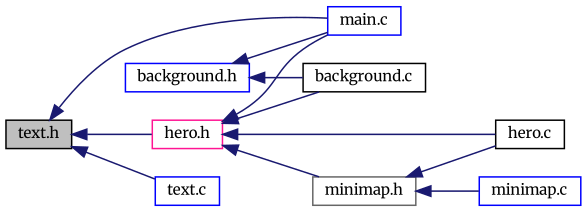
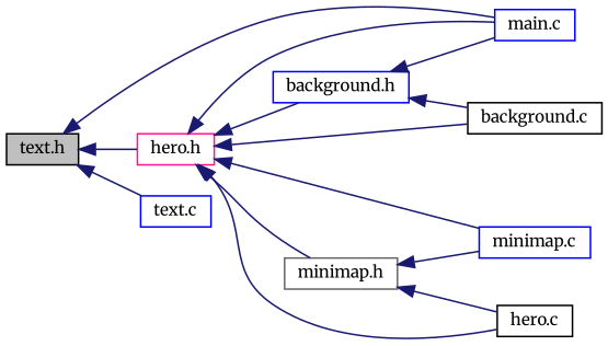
  digraph {
    fontname=Merriweather
    rankdir=LR
    node [color=blue fillcolor=white fontname=Merriweather fontsize=10 shape=record style=filled]
    edge [color=midnightblue dir=back fontname=Merriweather fontsize=10 labelfontname=Helvetica labelfontsize=10 style=solid]
    n1 [color=black fillcolor=grey75 fontcolor=black height=0.2 label="text.h" width=0.4]
    n2 [color=deeppink height=0.2 label="hero.h" width=0.4]
    n3 [height=0.2 label="main.c" width=0.4]
    n4 [height=0.2 label="text.c" width=0.4]
    n5 [height=0.2 label="background.h" width=0.4]
    n6 [color=black height=0.2 label="background.c" width=0.4]
    n7 [color=black height=0.2 label="hero.c" width=0.4]
    n8 [color=gray40 height=0.2 label="minimap.h" width=0.4]
    n9 [height=0.2 label="minimap.c" width=0.4]
    n1 -> n2
    n1 -> n3
    n1 -> n4
    n2 -> n3
+   n2 -> n5
    n2 -> n6
    n2 -> n7
    n2 -> n8
+   n2 -> n9
    n5 -> n3
    n5 -> n6
    n8 -> n7
    n8 -> n9
  }
